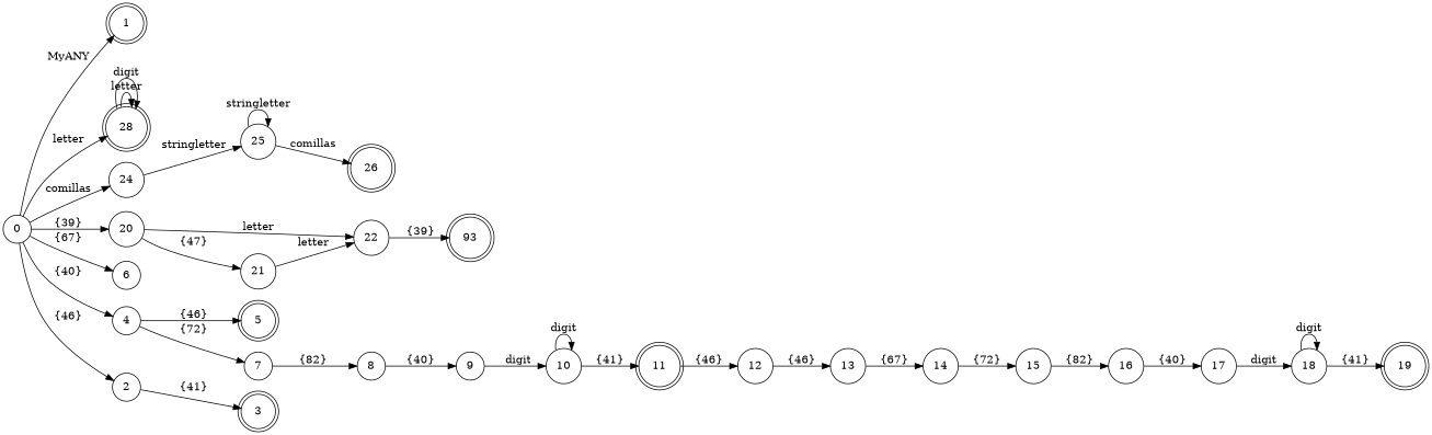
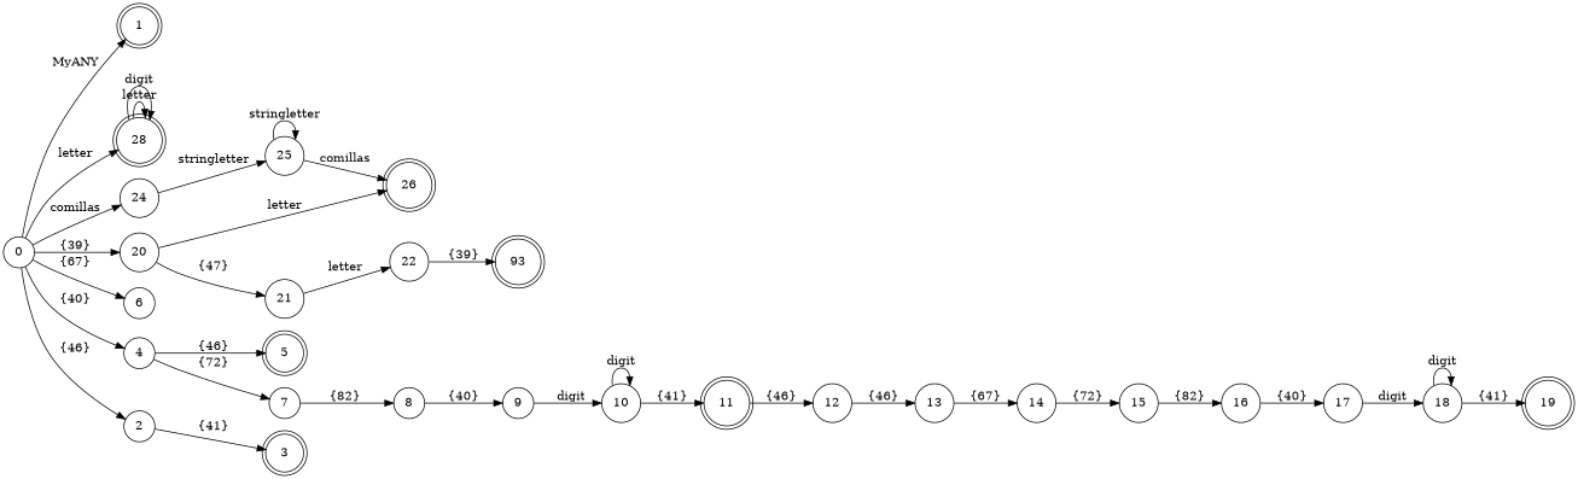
  digraph {
    rankdir=LR
    node [shape=circle]
    1 [shape=doublecircle]
    3 [shape=doublecircle]
    5 [shape=doublecircle]
    11 [shape=doublecircle]
    12
    13
    19 [shape=doublecircle]
    n8 [label=93 shape=doublecircle]
    26 [shape=doublecircle]
    28 [shape=doublecircle]
    0
    24
    20
    6
    4
    2
    25
    22
    21
    7
    8
    9
    10
    14
    15
    16
    17
    18
    11 -> 12 [label="{46}"]
    12 -> 13 [label="{46}"]
    13 -> 14 [label="{67}"]
    28 -> 28 [label=letter]
    28 -> 28 [label=digit]
    0 -> 1 [label=MyANY]
    0 -> 28 [label=letter]
    0 -> 24 [label=comillas]
    0 -> 20 [label="{39}"]
    0 -> 6 [label="{67}"]
    0 -> 4 [label="{40}"]
    0 -> 2 [label="{46}"]
    24 -> 25 [label=stringletter]
-   20 -> 22 [label=letter]
+   20 -> 26 [label=letter]
    20 -> 21 [label="{47}"]
    4 -> 5 [label="{46}"]
    4 -> 7 [label="{72}"]
    2 -> 3 [label="{41}"]
    25 -> 26 [label=comillas]
    25 -> 25 [label=stringletter]
    22 -> n8 [label="{39}"]
    21 -> 22 [label=letter]
    7 -> 8 [label="{82}"]
    8 -> 9 [label="{40}"]
    9 -> 10 [label=digit]
    10 -> 11 [label="{41}"]
    10 -> 10 [label=digit]
    14 -> 15 [label="{72}"]
    15 -> 16 [label="{82}"]
    16 -> 17 [label="{40}"]
    17 -> 18 [label=digit]
    18 -> 19 [label="{41}"]
    18 -> 18 [label=digit]
  }
